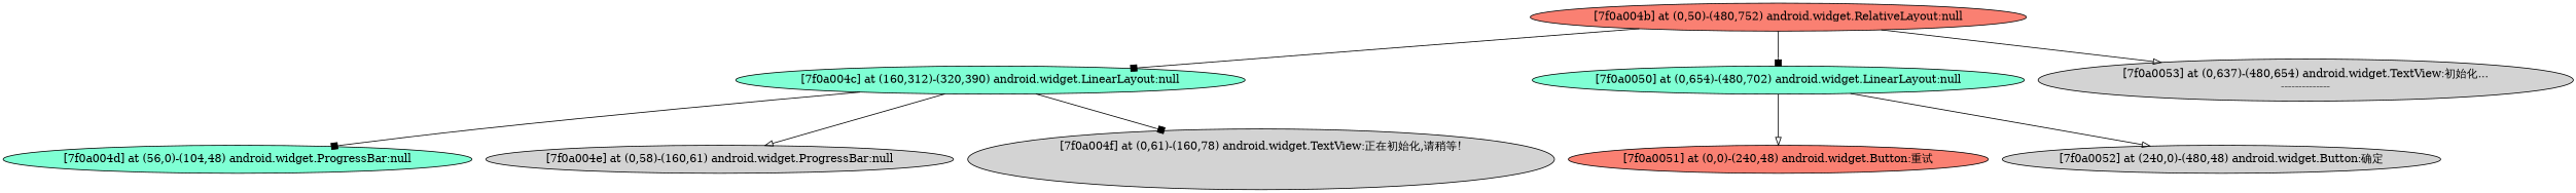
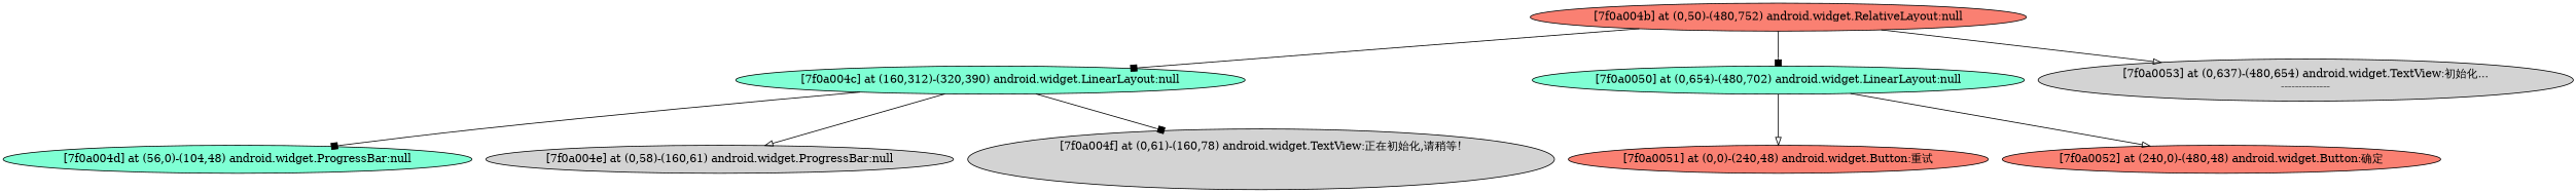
  strict digraph {
    node [style=filled fillcolor=lightgrey]
    edge [arrowhead=box]
    n1 [label="[7f0a004b] at (0,50)-(480,752) android.widget.RelativeLayout:null" fillcolor=salmon]
    n2 [label="[7f0a004c] at (160,312)-(320,390) android.widget.LinearLayout:null" fillcolor=aquamarine]
    n3 [label="[7f0a0050] at (0,654)-(480,702) android.widget.LinearLayout:null" fillcolor=aquamarine]
    n4 [label="[7f0a0053] at (0,637)-(480,654) android.widget.TextView:初始化...\n--------------"]
    n5 [label="[7f0a004d] at (56,0)-(104,48) android.widget.ProgressBar:null" fillcolor=aquamarine]
    n6 [label="[7f0a004e] at (0,58)-(160,61) android.widget.ProgressBar:null"]
    n7 [label="[7f0a004f] at (0,61)-(160,78) android.widget.TextView:正在初始化,请稍等!\n\n\n"]
    n8 [label="[7f0a0051] at (0,0)-(240,48) android.widget.Button:重试" fillcolor=salmon]
-   n9 [label="[7f0a0052] at (240,0)-(480,48) android.widget.Button:确定"]
+   n9 [label="[7f0a0052] at (240,0)-(480,48) android.widget.Button:确定" fillcolor=salmon]
    n1 -> n2
    n1 -> n3
    n1 -> n4 [arrowhead=onormal]
    n2 -> n5
    n2 -> n6 [arrowhead=onormal]
    n2 -> n7
    n3 -> n8 [arrowhead=onormal]
    n3 -> n9 [arrowhead=onormal]
  }
